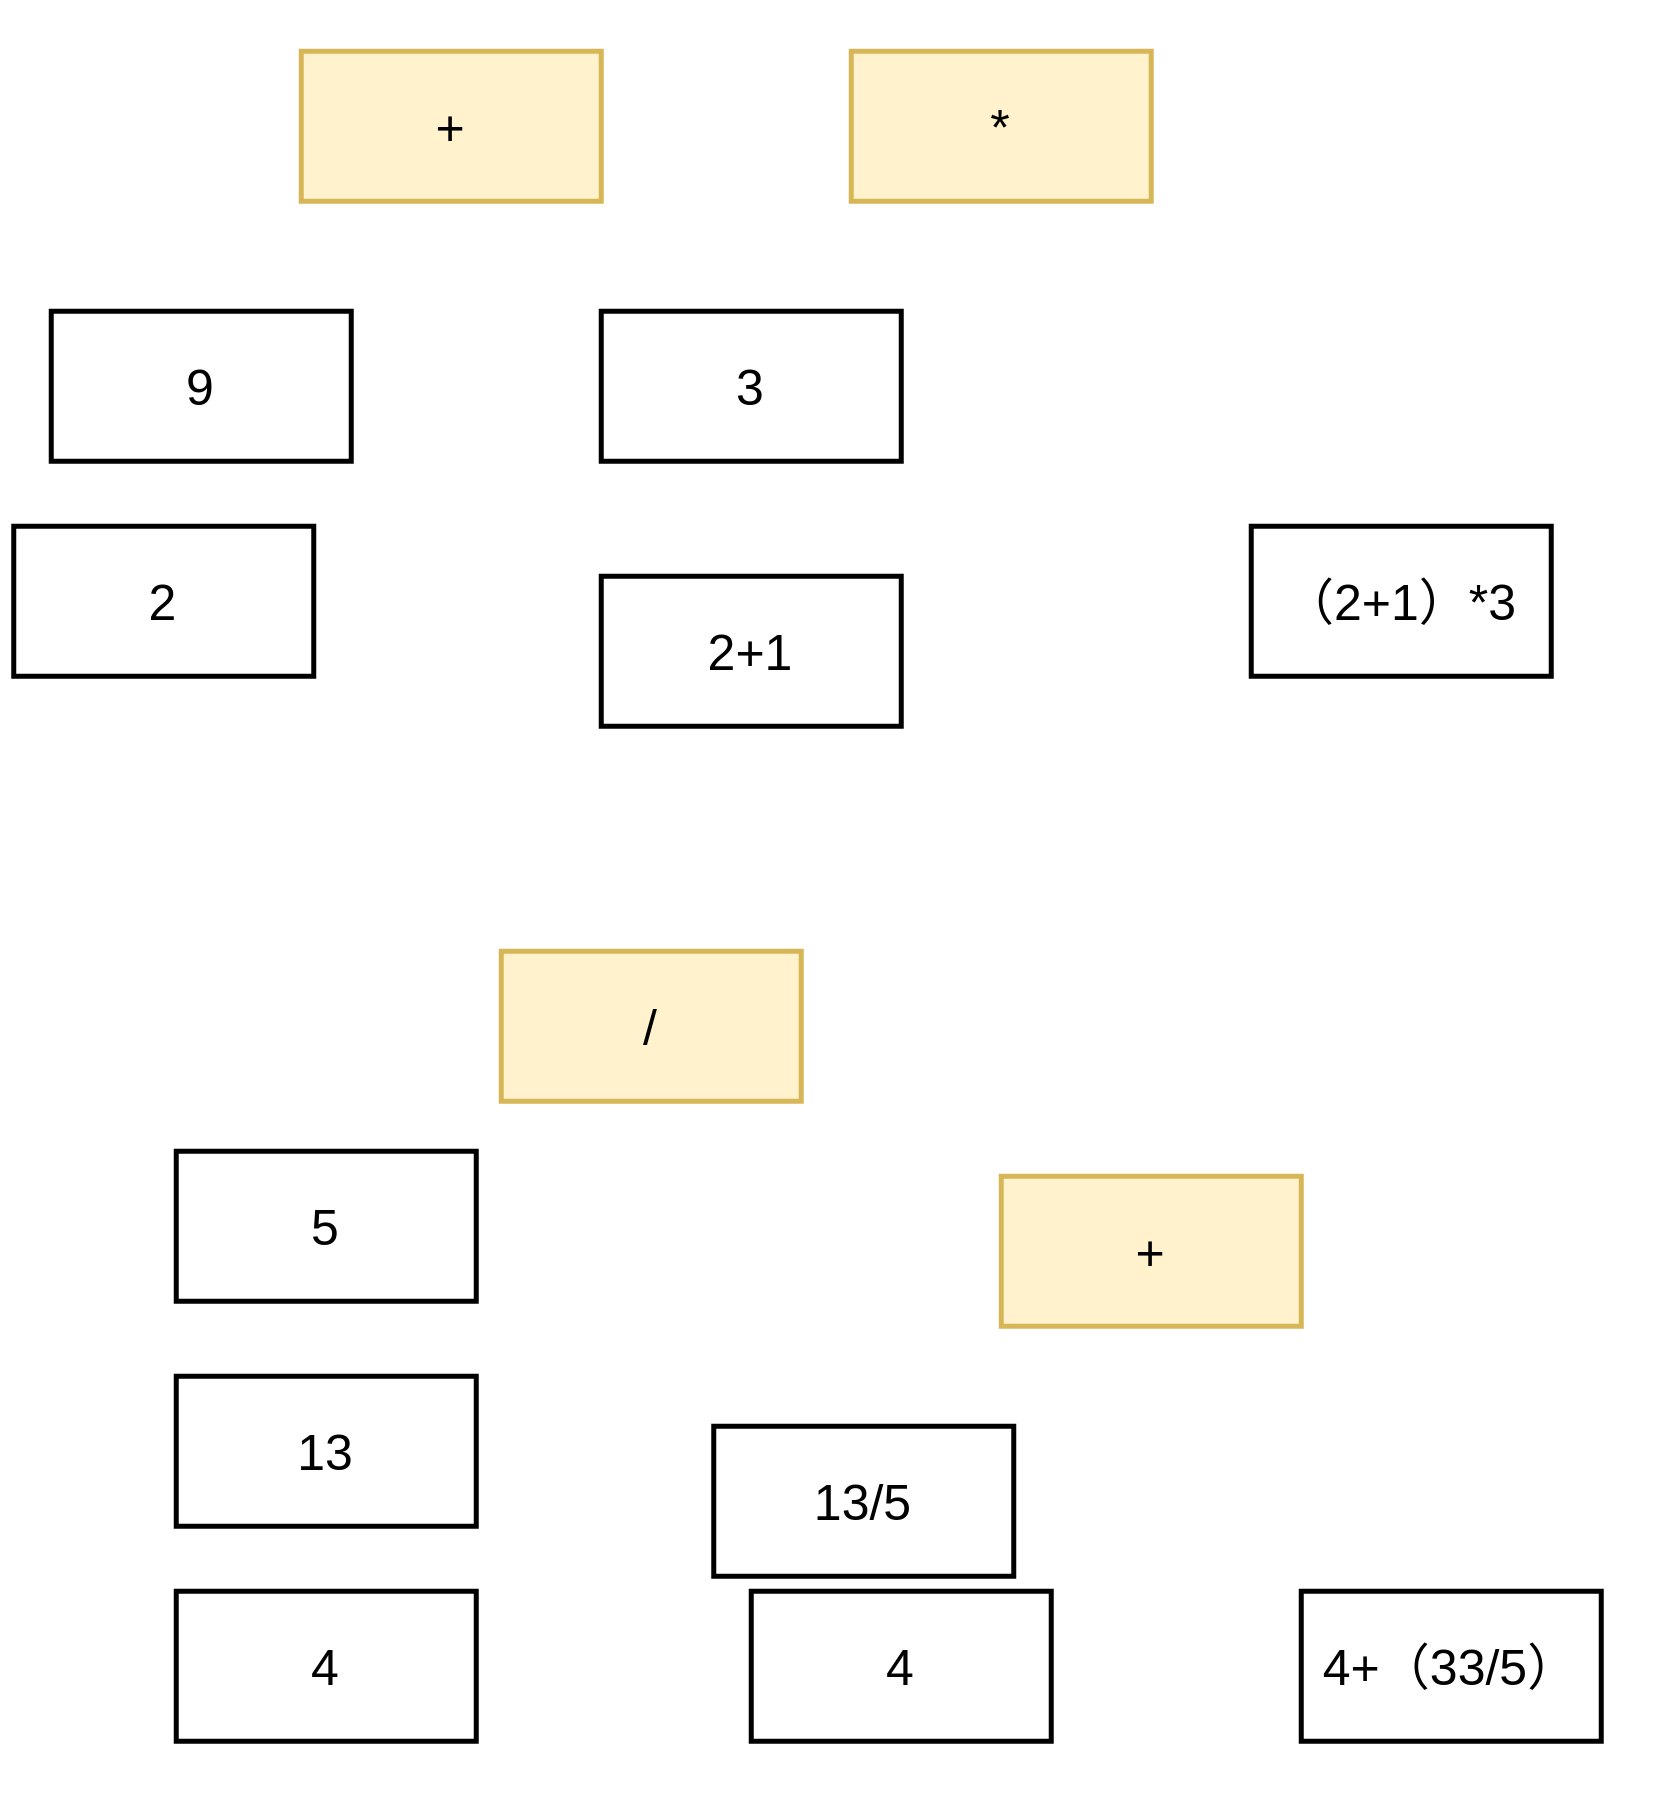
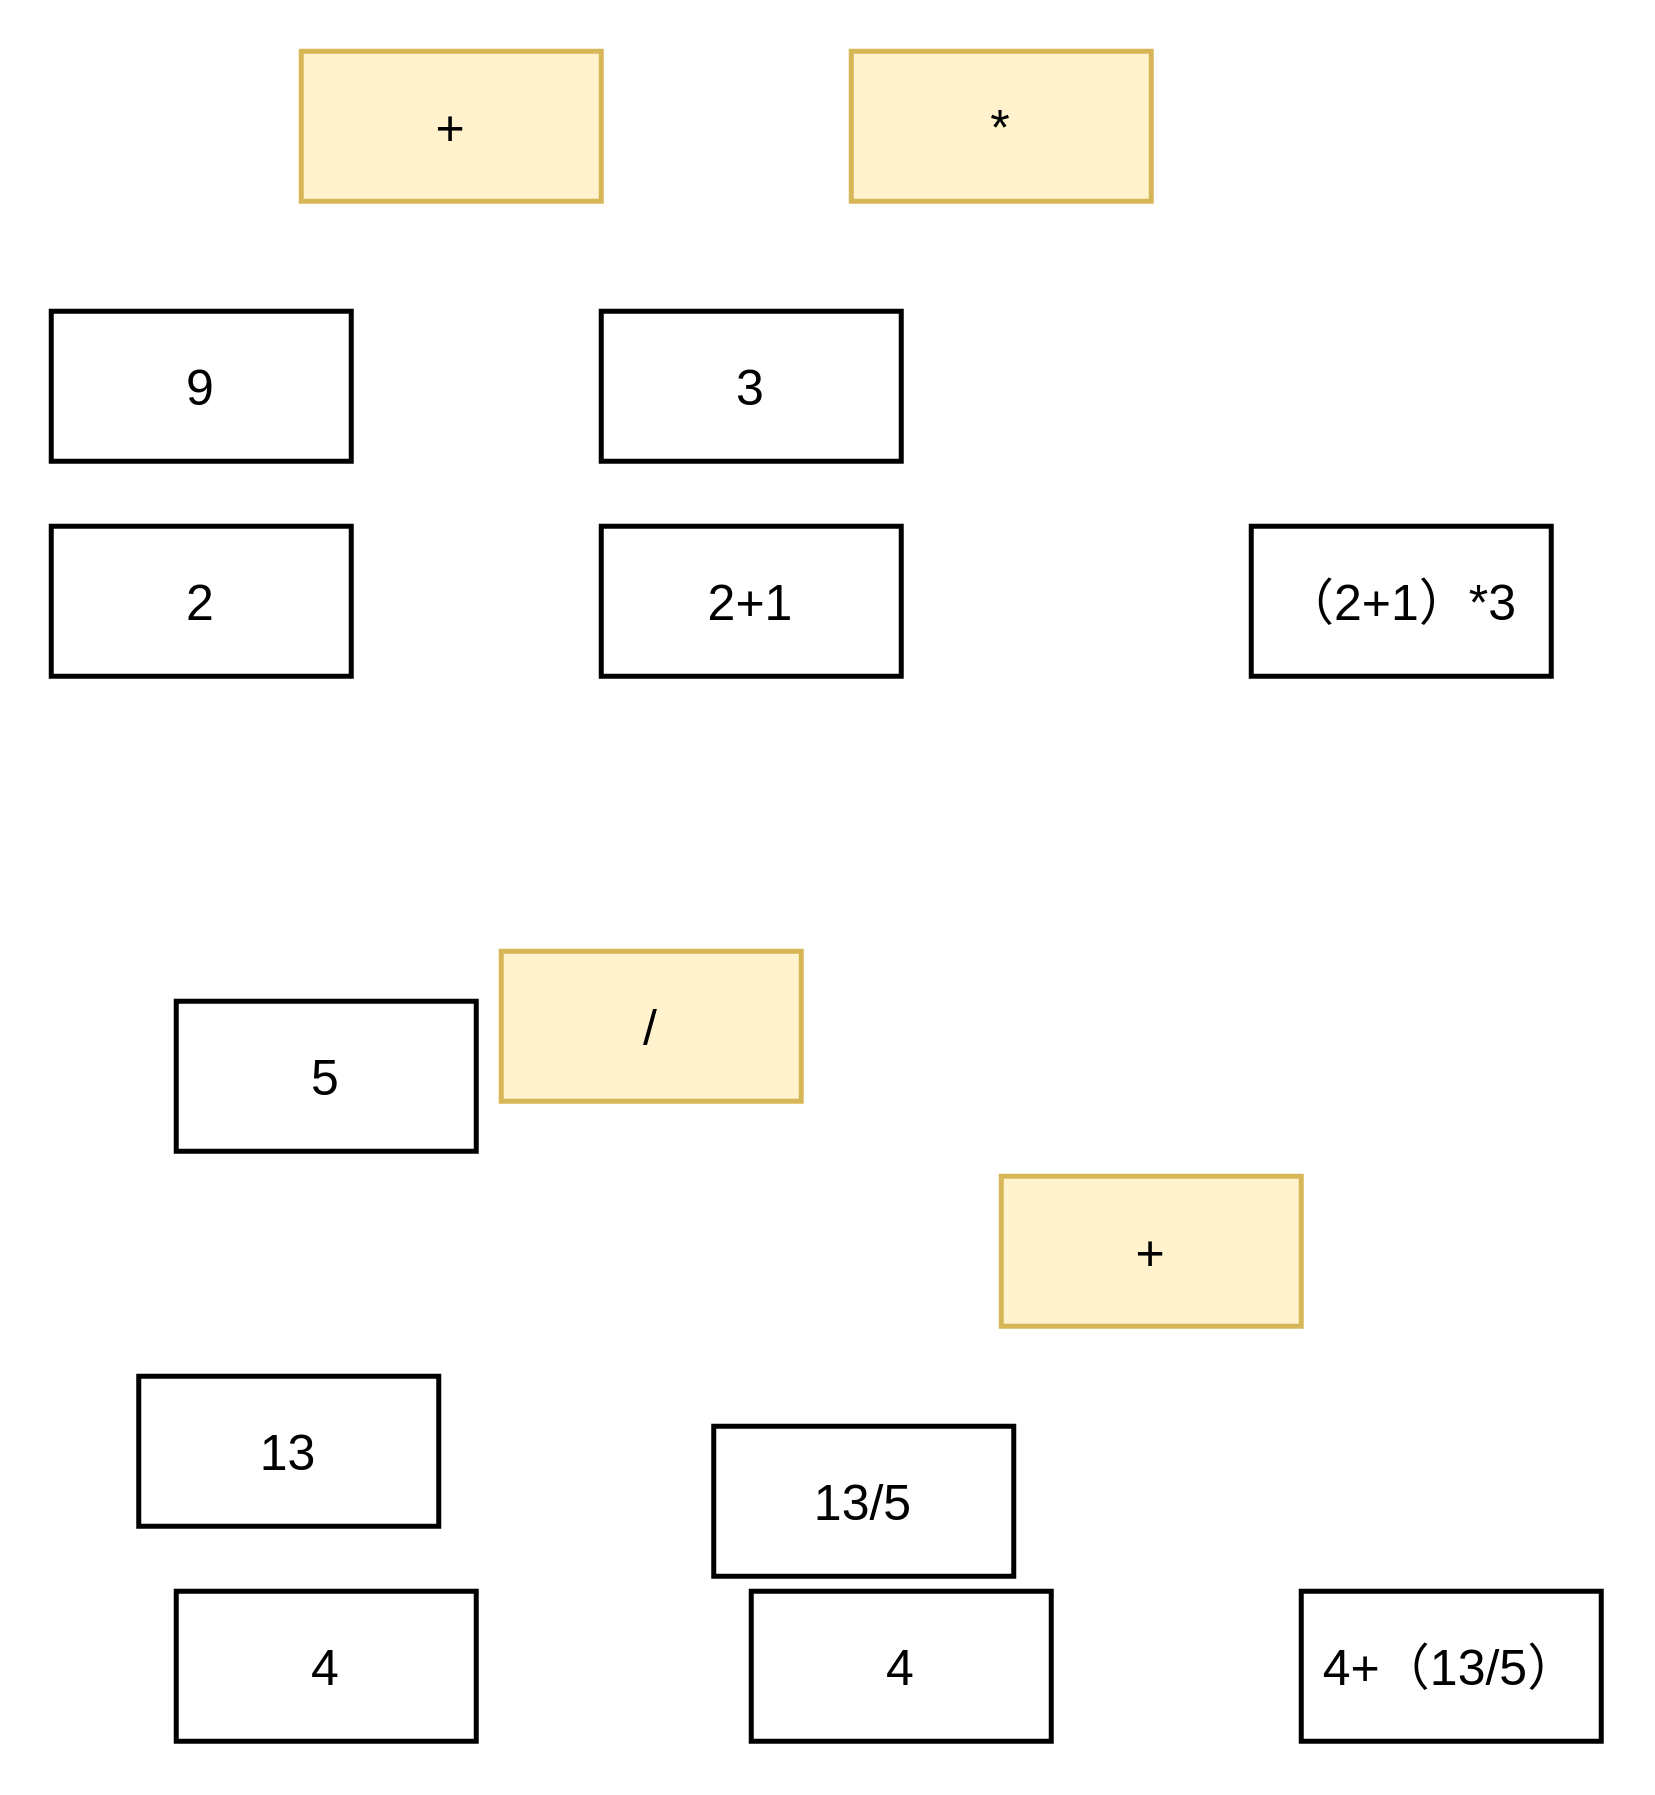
  <mxCell id="0" />
  <mxCell id="1" parent="0" />
- <mxCell id="2" value="2" style="rounded=0;whiteSpace=wrap;html=1;strokeWidth=2;perimeterSpacing=4;fontSize=20;" vertex="1" parent="1"><mxGeometry x="5" y="210" width="120" height="60" as="geometry" /></mxCell>
+ <mxCell id="2" value="2" style="rounded=0;whiteSpace=wrap;html=1;strokeWidth=2;perimeterSpacing=4;fontSize=20;" vertex="1" parent="1"><mxGeometry x="20" y="210" width="120" height="60" as="geometry" /></mxCell>
  <mxCell id="3" value="9" style="rounded=0;whiteSpace=wrap;html=1;strokeWidth=2;perimeterSpacing=4;fontSize=20;" vertex="1" parent="1"><mxGeometry x="20" y="124" width="120" height="60" as="geometry" /></mxCell>
  <mxCell id="4" value="&lt;font style=&quot;font-size: 20px&quot;&gt;+&lt;/font&gt;" style="whiteSpace=wrap;html=1;fillColor=#fff2cc;strokeColor=#d6b656;strokeWidth=2;perimeterSpacing=4;fontSize=20;" vertex="1" parent="1"><mxGeometry x="120" y="20" width="120" height="60" as="geometry" /></mxCell>
- <mxCell id="5" value="2+1" style="rounded=0;whiteSpace=wrap;html=1;strokeWidth=2;perimeterSpacing=4;fontSize=20;" vertex="1" parent="1"><mxGeometry x="240" y="230" width="120" height="60" as="geometry" /></mxCell>
+ <mxCell id="5" value="2+1" style="rounded=0;whiteSpace=wrap;html=1;strokeWidth=2;perimeterSpacing=4;fontSize=20;" vertex="1" parent="1"><mxGeometry x="240" y="210" width="120" height="60" as="geometry" /></mxCell>
  <mxCell id="6" value="3" style="rounded=0;whiteSpace=wrap;html=1;strokeWidth=2;perimeterSpacing=4;fontSize=20;" vertex="1" parent="1"><mxGeometry x="240" y="124" width="120" height="60" as="geometry" /></mxCell>
  <mxCell id="7" value="&lt;font style=&quot;font-size: 20px&quot;&gt;*&lt;/font&gt;" style="whiteSpace=wrap;html=1;fillColor=#fff2cc;strokeColor=#d6b656;strokeWidth=2;perimeterSpacing=4;fontSize=20;" vertex="1" parent="1"><mxGeometry x="340" y="20" width="120" height="60" as="geometry" /></mxCell>
  <mxCell id="8" value="（2+1）*3" style="rounded=0;whiteSpace=wrap;html=1;strokeWidth=2;perimeterSpacing=4;fontSize=20;" vertex="1" parent="1"><mxGeometry x="500" y="210" width="120" height="60" as="geometry" /></mxCell>
  <mxCell id="9" value="4" style="rounded=0;whiteSpace=wrap;html=1;strokeWidth=2;perimeterSpacing=4;fontSize=20;" vertex="1" parent="1"><mxGeometry x="70" y="636" width="120" height="60" as="geometry" /></mxCell>
- <mxCell id="10" value="13" style="rounded=0;whiteSpace=wrap;html=1;strokeWidth=2;perimeterSpacing=4;fontSize=20;" vertex="1" parent="1"><mxGeometry x="70" y="550" width="120" height="60" as="geometry" /></mxCell>
- <mxCell id="11" value="5" style="rounded=0;whiteSpace=wrap;html=1;strokeWidth=2;perimeterSpacing=4;fontSize=20;" vertex="1" parent="1"><mxGeometry x="70" y="460" width="120" height="60" as="geometry" /></mxCell>
+ <mxCell id="10" value="13" style="rounded=0;whiteSpace=wrap;html=1;strokeWidth=2;perimeterSpacing=4;fontSize=20;" vertex="1" parent="1"><mxGeometry x="55" y="550" width="120" height="60" as="geometry" /></mxCell>
+ <mxCell id="11" value="5" style="rounded=0;whiteSpace=wrap;html=1;strokeWidth=2;perimeterSpacing=4;fontSize=20;" vertex="1" parent="1"><mxGeometry x="70" y="400" width="120" height="60" as="geometry" /></mxCell>
  <mxCell id="12" value="&lt;font style=&quot;font-size: 20px&quot;&gt;/&lt;/font&gt;" style="whiteSpace=wrap;html=1;fillColor=#fff2cc;strokeColor=#d6b656;strokeWidth=2;perimeterSpacing=4;fontSize=20;" vertex="1" parent="1"><mxGeometry x="200" y="380" width="120" height="60" as="geometry" /></mxCell>
  <mxCell id="13" value="4" style="rounded=0;whiteSpace=wrap;html=1;strokeWidth=2;perimeterSpacing=4;fontSize=20;" vertex="1" parent="1"><mxGeometry x="300" y="636" width="120" height="60" as="geometry" /></mxCell>
  <mxCell id="14" value="13/5" style="rounded=0;whiteSpace=wrap;html=1;strokeWidth=2;perimeterSpacing=4;fontSize=20;" vertex="1" parent="1"><mxGeometry x="285" y="570" width="120" height="60" as="geometry" /></mxCell>
  <mxCell id="15" value="&lt;font style=&quot;font-size: 20px&quot;&gt;+&lt;/font&gt;" style="whiteSpace=wrap;html=1;fillColor=#fff2cc;strokeColor=#d6b656;strokeWidth=2;perimeterSpacing=4;fontSize=20;" vertex="1" parent="1"><mxGeometry x="400" y="470" width="120" height="60" as="geometry" /></mxCell>
- <mxCell id="16" value="4+（33/5）" style="rounded=0;whiteSpace=wrap;html=1;strokeWidth=2;perimeterSpacing=4;fontSize=20;" vertex="1" parent="1"><mxGeometry x="520" y="636" width="120" height="60" as="geometry" /></mxCell>
+ <mxCell id="16" value="4+（13/5）" style="rounded=0;whiteSpace=wrap;html=1;strokeWidth=2;perimeterSpacing=4;fontSize=20;" vertex="1" parent="1"><mxGeometry x="520" y="636" width="120" height="60" as="geometry" /></mxCell>
